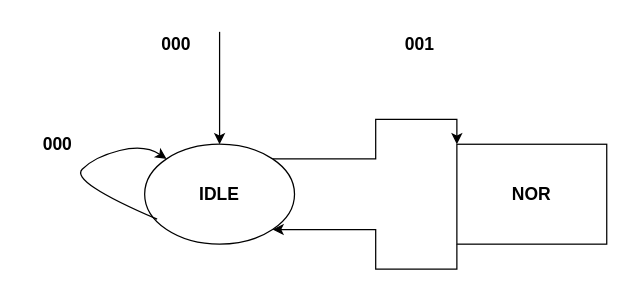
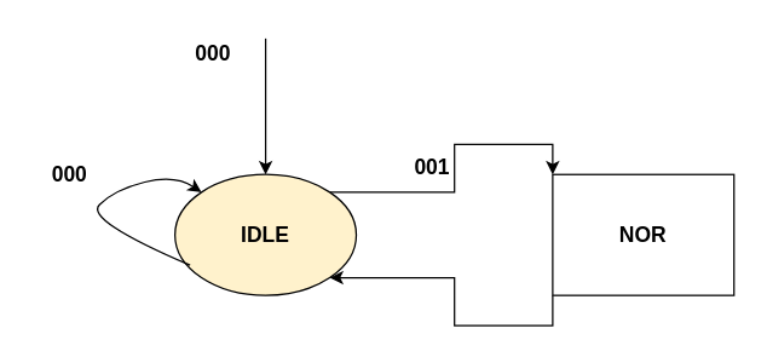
  <mxCell id="0" />
  <mxCell id="1" parent="0" />
  <mxCell id="2" style="edgeStyle=orthogonalEdgeStyle;rounded=0;orthogonalLoop=1;jettySize=auto;html=1;exitX=1;exitY=0;exitDx=0;exitDy=0;entryX=0;entryY=0;entryDx=0;entryDy=0;" edge="1" parent="1" source="3" target="5"><mxGeometry relative="1" as="geometry" /></mxCell>
- <mxCell id="3" value="&lt;font style=&quot;font-size: 14px;&quot;&gt;&lt;b&gt;IDLE&lt;/b&gt;&lt;/font&gt;" style="ellipse;whiteSpace=wrap;html=1;" vertex="1" parent="1"><mxGeometry x="115" y="115" width="120" height="80" as="geometry" /></mxCell>
+ <mxCell id="3" value="&lt;font style=&quot;font-size: 14px;&quot;&gt;&lt;b&gt;IDLE&lt;/b&gt;&lt;/font&gt;" style="ellipse;whiteSpace=wrap;html=1;fillColor=#fff2cc;" vertex="1" parent="1"><mxGeometry x="115" y="115" width="120" height="80" as="geometry" /></mxCell>
  <mxCell id="4" style="edgeStyle=orthogonalEdgeStyle;rounded=0;orthogonalLoop=1;jettySize=auto;html=1;entryX=1;entryY=1;entryDx=0;entryDy=0;exitX=0;exitY=1;exitDx=0;exitDy=0;" edge="1" parent="1" source="5" target="3"><mxGeometry relative="1" as="geometry" /></mxCell>
  <mxCell id="5" value="&lt;font style=&quot;font-size: 14px;&quot;&gt;&lt;b&gt;NOR&lt;/b&gt;&lt;/font&gt;" style="whiteSpace=wrap;html=1;rounded=0;" vertex="1" parent="1"><mxGeometry x="365" y="115" width="120" height="80" as="geometry" /></mxCell>
  <mxCell id="6" value="" style="endArrow=classic;html=1;rounded=0;" edge="1" parent="1" target="3"><mxGeometry width="50" height="50" relative="1" as="geometry"><mxPoint x="175" y="25" as="sourcePoint" /><mxPoint x="305" y="145" as="targetPoint" /><Array as="points" /></mxGeometry></mxCell>
  <mxCell id="7" value="" style="curved=1;endArrow=classic;html=1;rounded=0;entryX=0;entryY=0;entryDx=0;entryDy=0;" edge="1" parent="1" target="3"><mxGeometry x="0.414" y="-161" width="50" height="50" relative="1" as="geometry"><mxPoint x="125" y="175" as="sourcePoint" /><mxPoint x="125" y="125" as="targetPoint" /><Array as="points"><mxPoint x="125" y="175" /><mxPoint x="55" y="145" /><mxPoint x="75" y="125" /><mxPoint x="115" y="115" /></Array><mxPoint x="-160" y="-141" as="offset" /></mxGeometry></mxCell>
- <mxCell id="8" value="&lt;b&gt;&lt;font style=&quot;font-size: 14px;&quot;&gt;001&lt;/font&gt;&lt;/b&gt;" style="text;html=1;align=center;verticalAlign=middle;resizable=0;points=[];autosize=1;strokeColor=none;fillColor=none;" vertex="1" parent="1"><mxGeometry x="310" y="20" width="50" height="30" as="geometry" /></mxCell>
+ <mxCell id="8" value="&lt;b&gt;&lt;font style=&quot;font-size: 14px;&quot;&gt;001&lt;/font&gt;&lt;/b&gt;" style="text;html=1;align=center;verticalAlign=middle;resizable=0;points=[];autosize=1;strokeColor=none;fillColor=none;" vertex="1" parent="1"><mxGeometry x="260" y="95" width="50" height="30" as="geometry" /></mxCell>
  <mxCell id="9" value="&lt;b&gt;000&lt;/b&gt;" style="text;html=1;align=center;verticalAlign=middle;resizable=0;points=[];autosize=1;strokeColor=none;fillColor=none;fontSize=14;" vertex="1" parent="1"><mxGeometry x="115" y="20" width="50" height="30" as="geometry" /></mxCell>
  <mxCell id="10" value="&lt;b&gt;000&lt;/b&gt;" style="text;html=1;align=center;verticalAlign=middle;resizable=0;points=[];autosize=1;strokeColor=none;fillColor=none;fontSize=14;" vertex="1" parent="1"><mxGeometry x="20" y="100" width="50" height="30" as="geometry" /></mxCell>
